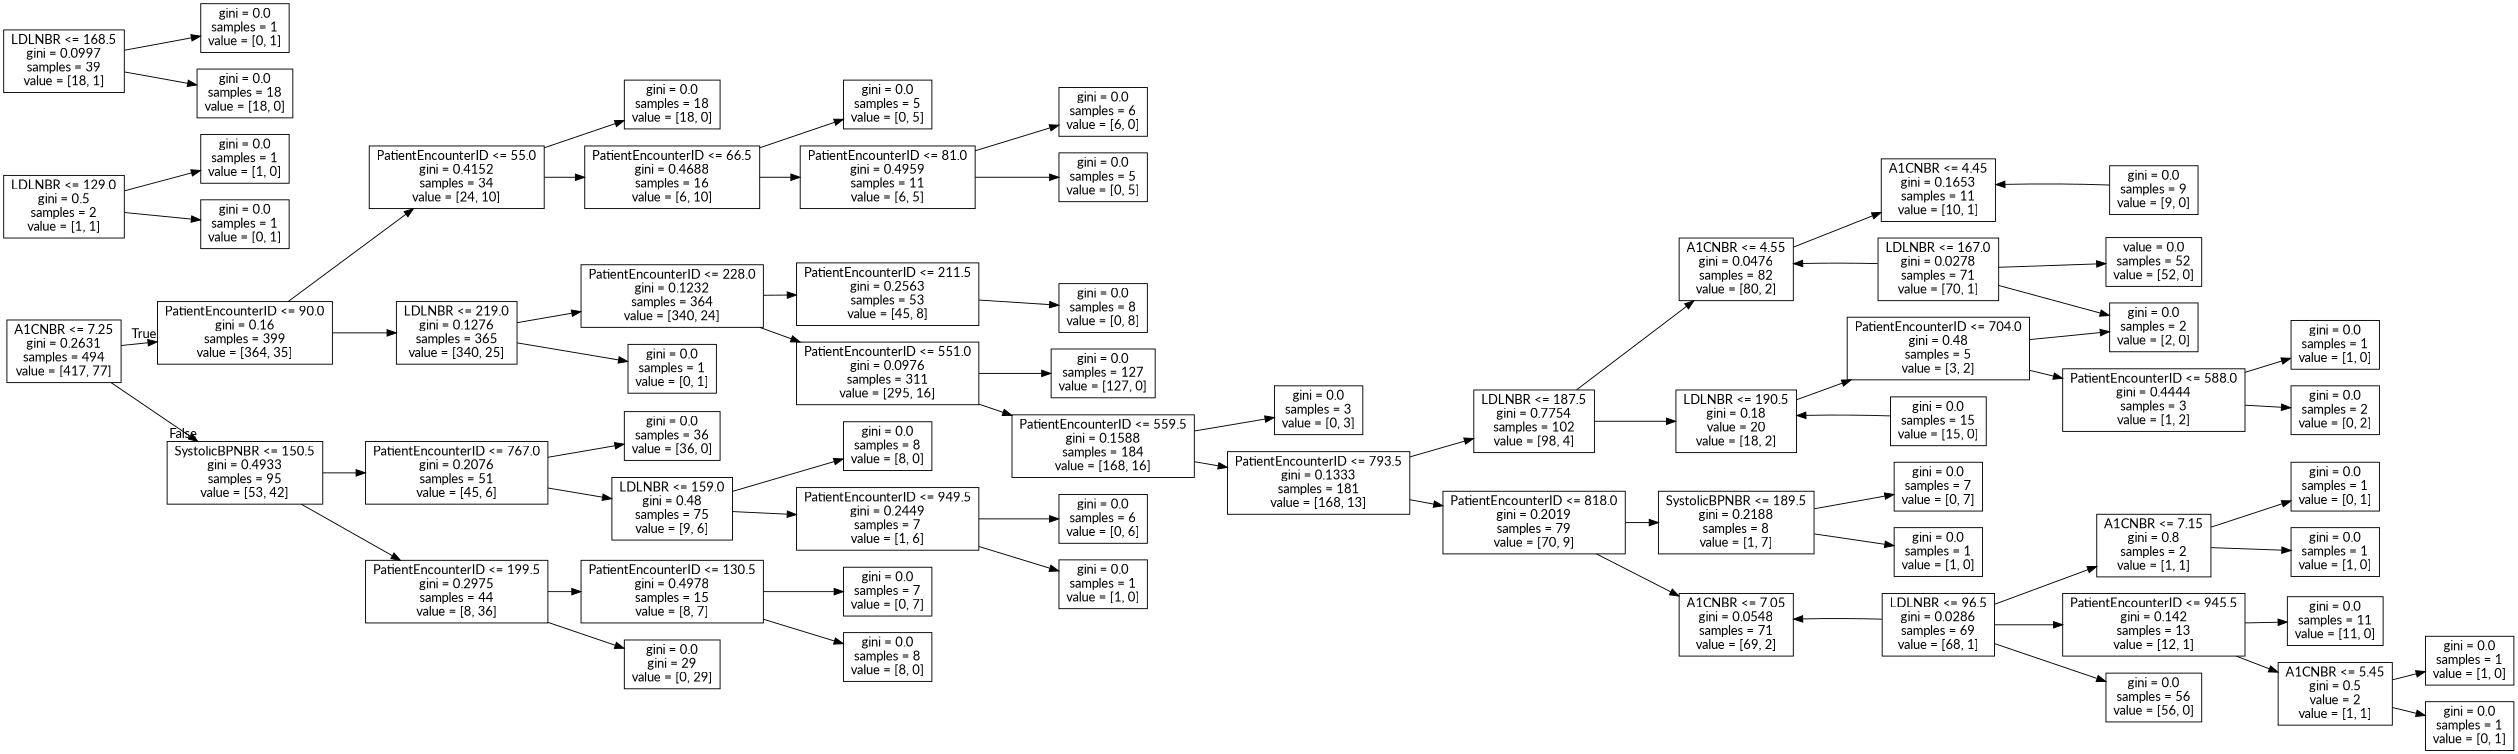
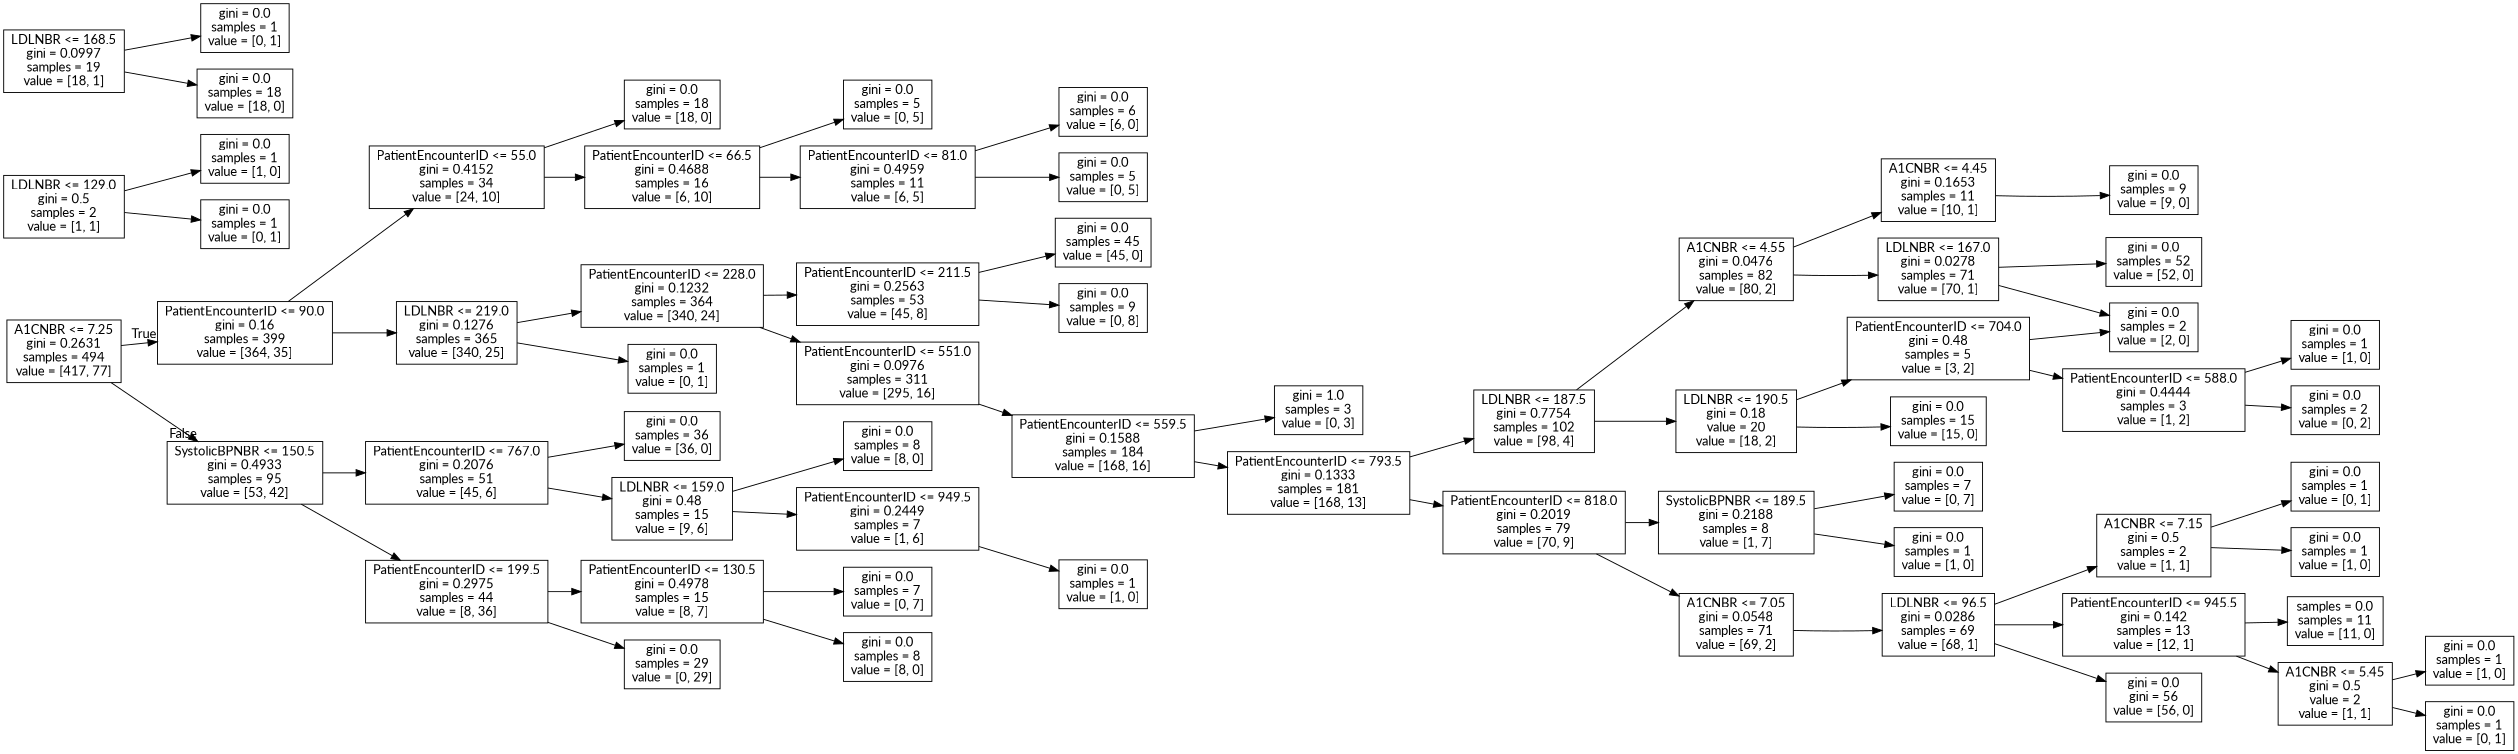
  digraph {
    fontname=Lato
    rankdir=LR
    node [fontname=Lato shape=box]
    edge [fontname=Lato]
    n1 [label="A1CNBR <= 7.25\ngini = 0.2631\nsamples = 494\nvalue = [417, 77]"]
    n2 [label="PatientEncounterID <= 90.0\ngini = 0.16\nsamples = 399\nvalue = [364, 35]"]
    n3 [label="SystolicBPNBR <= 150.5\ngini = 0.4933\nsamples = 95\nvalue = [53, 42]"]
    n4 [label="PatientEncounterID <= 55.0\ngini = 0.4152\nsamples = 34\nvalue = [24, 10]"]
    n5 [label="LDLNBR <= 219.0\ngini = 0.1276\nsamples = 365\nvalue = [340, 25]"]
    n6 [label="PatientEncounterID <= 767.0\ngini = 0.2076\nsamples = 51\nvalue = [45, 6]"]
    n7 [label="PatientEncounterID <= 199.5\ngini = 0.2975\nsamples = 44\nvalue = [8, 36]"]
    n8 [label="gini = 0.0\nsamples = 18\nvalue = [18, 0]"]
    n9 [label="PatientEncounterID <= 66.5\ngini = 0.4688\nsamples = 16\nvalue = [6, 10]"]
    n10 [label="PatientEncounterID <= 228.0\ngini = 0.1232\nsamples = 364\nvalue = [340, 24]"]
    n11 [label="gini = 0.0\nsamples = 1\nvalue = [0, 1]"]
    n12 [label="gini = 0.0\nsamples = 5\nvalue = [0, 5]"]
    n13 [label="PatientEncounterID <= 81.0\ngini = 0.4959\nsamples = 11\nvalue = [6, 5]"]
    n14 [label="gini = 0.0\nsamples = 6\nvalue = [6, 0]"]
    n15 [label="gini = 0.0\nsamples = 5\nvalue = [0, 5]"]
    n16 [label="PatientEncounterID <= 211.5\ngini = 0.2563\nsamples = 53\nvalue = [45, 8]"]
    n17 [label="PatientEncounterID <= 551.0\ngini = 0.0976\nsamples = 311\nvalue = [295, 16]"]
-   n19 [label="gini = 0.0\nsamples = 8\nvalue = [0, 8]"]
-   n20 [label="gini = 0.0\nsamples = 127\nvalue = [127, 0]"]
+   n18 [label="gini = 0.0\nsamples = 45\nvalue = [45, 0]"]
+   n19 [label="gini = 0.0\nsamples = 9\nvalue = [0, 8]"]
    n21 [label="PatientEncounterID <= 559.5\ngini = 0.1588\nsamples = 184\nvalue = [168, 16]"]
-   n22 [label="gini = 0.0\nsamples = 3\nvalue = [0, 3]"]
+   n22 [label="gini = 1.0\nsamples = 3\nvalue = [0, 3]"]
    n23 [label="PatientEncounterID <= 793.5\ngini = 0.1333\nsamples = 181\nvalue = [168, 13]"]
    n24 [label="LDLNBR <= 187.5\ngini = 0.7754\nsamples = 102\nvalue = [98, 4]"]
    n25 [label="PatientEncounterID <= 818.0\ngini = 0.2019\nsamples = 79\nvalue = [70, 9]"]
    n26 [label="A1CNBR <= 4.55\ngini = 0.0476\nsamples = 82\nvalue = [80, 2]"]
    n27 [label="LDLNBR <= 190.5\ngini = 0.18\nvalue = 20\nvalue = [18, 2]"]
    n28 [label="SystolicBPNBR <= 189.5\ngini = 0.2188\nsamples = 8\nvalue = [1, 7]"]
    n29 [label="A1CNBR <= 7.05\ngini = 0.0548\nsamples = 71\nvalue = [69, 2]"]
    n30 [label="A1CNBR <= 4.45\ngini = 0.1653\nsamples = 11\nvalue = [10, 1]"]
    n31 [label="LDLNBR <= 167.0\ngini = 0.0278\nsamples = 71\nvalue = [70, 1]"]
    n32 [label="PatientEncounterID <= 704.0\ngini = 0.48\nsamples = 5\nvalue = [3, 2]"]
    n33 [label="gini = 0.0\nsamples = 15\nvalue = [15, 0]"]
    n34 [label="gini = 0.0\nsamples = 9\nvalue = [9, 0]"]
-   n35 [label="value = 0.0\nsamples = 52\nvalue = [52, 0]"]
+   n35 [label="gini = 0.0\nsamples = 52\nvalue = [52, 0]"]
    n36 [label="gini = 0.0\nsamples = 2\nvalue = [2, 0]"]
    n37 [label="LDLNBR <= 129.0\ngini = 0.5\nsamples = 2\nvalue = [1, 1]"]
    n38 [label="gini = 0.0\nsamples = 1\nvalue = [1, 0]"]
    n39 [label="gini = 0.0\nsamples = 1\nvalue = [0, 1]"]
-   n40 [label="LDLNBR <= 168.5\ngini = 0.0997\nsamples = 39\nvalue = [18, 1]"]
+   n40 [label="LDLNBR <= 168.5\ngini = 0.0997\nsamples = 19\nvalue = [18, 1]"]
    n41 [label="gini = 0.0\nsamples = 1\nvalue = [0, 1]"]
    n42 [label="gini = 0.0\nsamples = 18\nvalue = [18, 0]"]
    n43 [label="PatientEncounterID <= 588.0\ngini = 0.4444\nsamples = 3\nvalue = [1, 2]"]
    n44 [label="gini = 0.0\nsamples = 1\nvalue = [1, 0]"]
    n45 [label="gini = 0.0\nsamples = 2\nvalue = [0, 2]"]
    n46 [label="gini = 0.0\nsamples = 7\nvalue = [0, 7]"]
    n47 [label="gini = 0.0\nsamples = 1\nvalue = [1, 0]"]
    n48 [label="LDLNBR <= 96.5\ngini = 0.0286\nsamples = 69\nvalue = [68, 1]"]
-   n49 [label="A1CNBR <= 7.15\ngini = 0.8\nsamples = 2\nvalue = [1, 1]"]
+   n49 [label="A1CNBR <= 7.15\ngini = 0.5\nsamples = 2\nvalue = [1, 1]"]
    n50 [label="PatientEncounterID <= 945.5\ngini = 0.142\nsamples = 13\nvalue = [12, 1]"]
-   n51 [label="gini = 0.0\nsamples = 56\nvalue = [56, 0]"]
+   n51 [label="gini = 0.0\ngini = 56\nvalue = [56, 0]"]
    n52 [label="gini = 0.0\nsamples = 1\nvalue = [0, 1]"]
    n53 [label="gini = 0.0\nsamples = 1\nvalue = [1, 0]"]
-   n54 [label="gini = 0.0\nsamples = 11\nvalue = [11, 0]"]
+   n54 [label="samples = 0.0\nsamples = 11\nvalue = [11, 0]"]
    n55 [label="A1CNBR <= 5.45\ngini = 0.5\nvalue = 2\nvalue = [1, 1]"]
    n56 [label="gini = 0.0\nsamples = 1\nvalue = [1, 0]"]
    n57 [label="gini = 0.0\nsamples = 1\nvalue = [0, 1]"]
    n58 [label="gini = 0.0\nsamples = 36\nvalue = [36, 0]"]
-   n59 [label="LDLNBR <= 159.0\ngini = 0.48\nsamples = 75\nvalue = [9, 6]"]
+   n59 [label="LDLNBR <= 159.0\ngini = 0.48\nsamples = 15\nvalue = [9, 6]"]
    n60 [label="PatientEncounterID <= 130.5\ngini = 0.4978\nsamples = 15\nvalue = [8, 7]"]
-   n61 [label="gini = 0.0\ngini = 29\nvalue = [0, 29]"]
+   n61 [label="gini = 0.0\nsamples = 29\nvalue = [0, 29]"]
    n62 [label="gini = 0.0\nsamples = 8\nvalue = [8, 0]"]
    n63 [label="PatientEncounterID <= 949.5\ngini = 0.2449\nsamples = 7\nvalue = [1, 6]"]
-   n64 [label="gini = 0.0\nsamples = 6\nvalue = [0, 6]"]
    n65 [label="gini = 0.0\nsamples = 1\nvalue = [1, 0]"]
    n66 [label="gini = 0.0\nsamples = 7\nvalue = [0, 7]"]
    n67 [label="gini = 0.0\nsamples = 8\nvalue = [8, 0]"]
    n1 -> n2 [headlabel=True labelangle=45 labeldistance=2.5]
    n1 -> n3 [headlabel=False labelangle=-45 labeldistance=2.5]
    n2 -> n4
    n2 -> n5
    n3 -> n6
    n3 -> n7
    n4 -> n8
    n4 -> n9
    n5 -> n10
    n5 -> n11
    n6 -> n58
    n6 -> n59
    n7 -> n60
    n7 -> n61
    n9 -> n12
    n9 -> n13
    n10 -> n16
    n10 -> n17
    n13 -> n14
    n13 -> n15
+   n16 -> n18
    n16 -> n19
-   n17 -> n20
    n17 -> n21
    n21 -> n22
    n21 -> n23
    n23 -> n24
    n23 -> n25
    n24 -> n26
    n24 -> n27
    n25 -> n28
    n25 -> n29
    n26 -> n30
-   n31 -> n26
+   n26 -> n31
    n27 -> n32
-   n33 -> n27
+   n27 -> n33
    n28 -> n46
    n28 -> n47
-   n48 -> n29
-   n34 -> n30
+   n29 -> n48
+   n30 -> n34
    n31 -> n35
    n31 -> n36
    n32 -> n36
    n32 -> n43
    n37 -> n38
    n37 -> n39
    n40 -> n41
    n40 -> n42
    n43 -> n44
    n43 -> n45
    n48 -> n49
    n48 -> n50
    n48 -> n51
    n49 -> n52
    n49 -> n53
    n50 -> n54
    n50 -> n55
    n55 -> n56
    n55 -> n57
    n59 -> n62
    n59 -> n63
    n60 -> n66
    n60 -> n67
-   n63 -> n64
    n63 -> n65
  }
